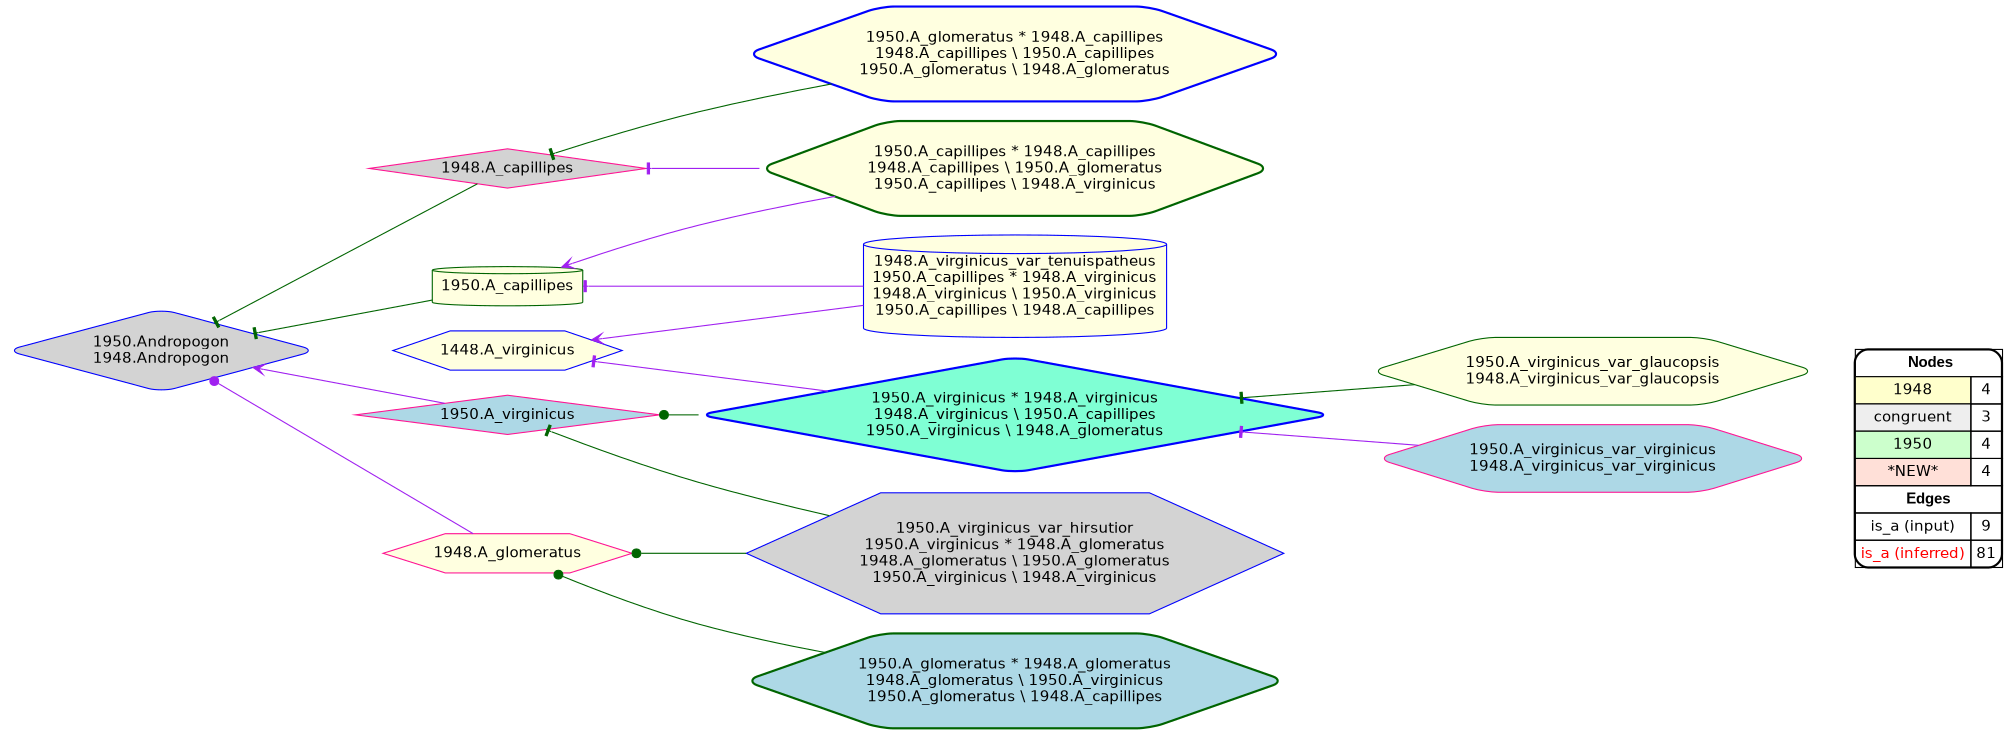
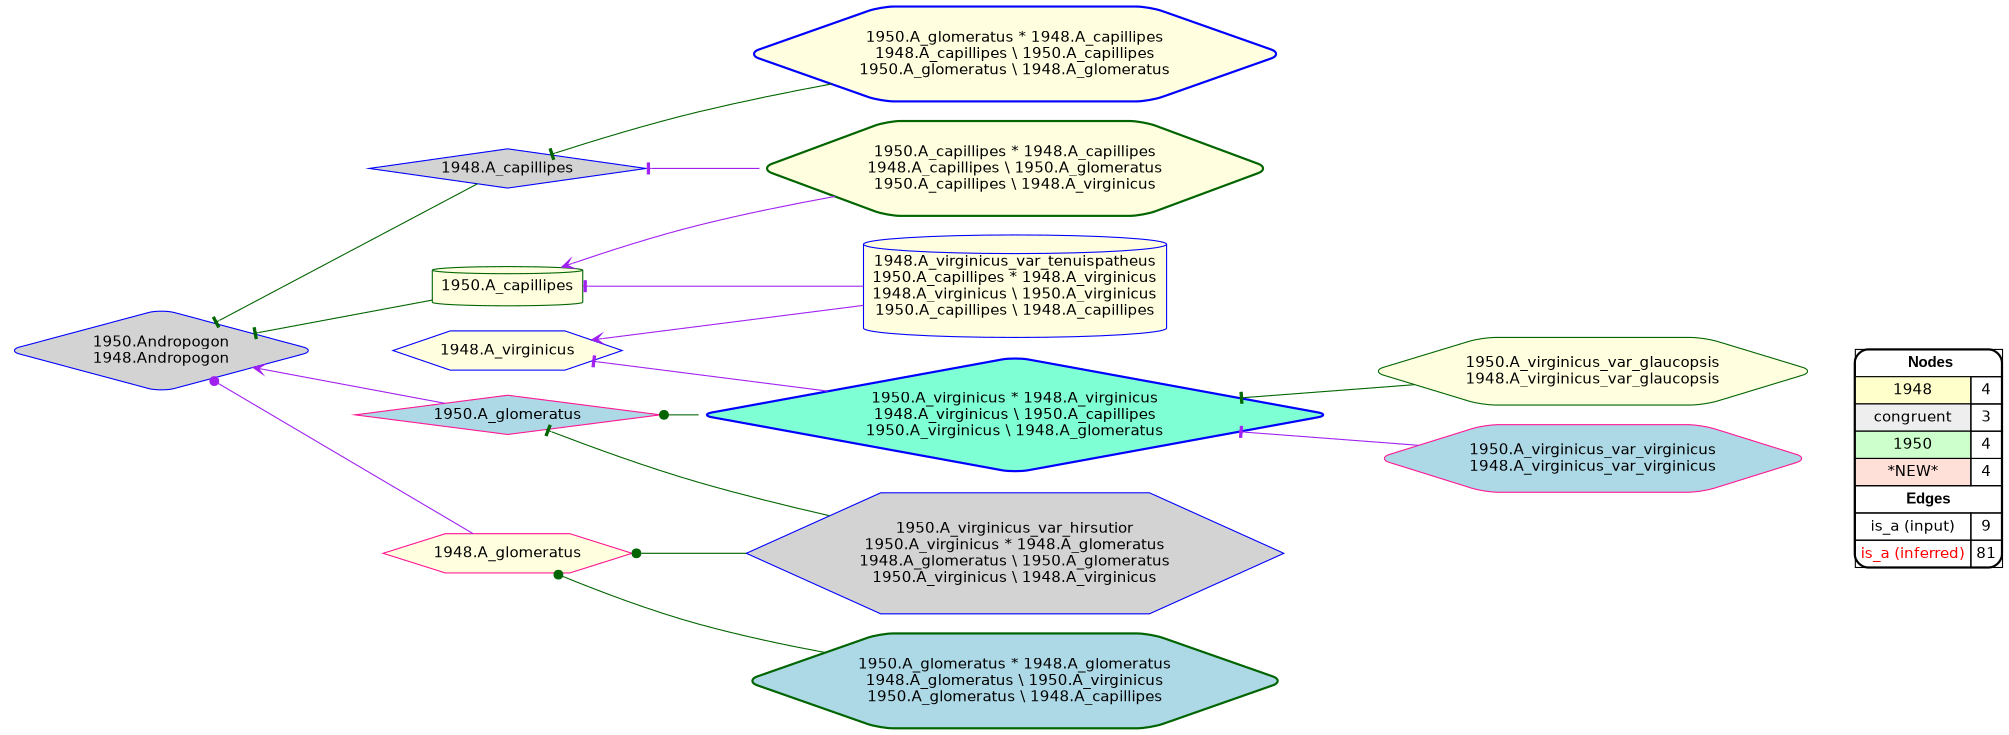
  digraph {
    rankdir=RL
    node [fillcolor=lightyellow fontname=helvetica shape=hexagon style=filled color=blue]
    edge [arrowhead=tee color=purple constraint=true penwidth=1 style=solid]
    n1 [fillcolor=white label=<   <TABLE BORDER="0" CELLBORDER="1" CELLSPACING="0" CELLPADDING="4">  <TR> <TD COLSPAN="2"><font face="Arial Black"> Nodes</font></TD> </TR>  <TR>   <TD bgcolor="#FFFFCC" fontname="helvetica">1948</TD>   <TD>4</TD>   </TR>  <TR>   <TD bgcolor="#EEEEEE" fontname="helvetica">congruent</TD>   <TD>3</TD>   </TR>  <TR>   <TD bgcolor="#CCFFCC" fontname="helvetica">1950</TD>   <TD>4</TD>   </TR>  <TR>   <TD bgcolor="#FFE0D8" fontname="helvetica">*NEW*</TD>   <TD>4</TD>   </TR>  <TR> <TD COLSPAN="2"><font face = "Arial Black"> Edges </font></TD> </TR>  <TR>   <TD><font color ="#000000">is_a (input)</font></TD><TD>9</TD> </TR> <TR>   <TD><font color ="#FF0000">is_a (inferred)</font></TD><TD>81</TD> </TR> </TABLE>   > margin=0 shape=box style="filled,rounded,bold" color=""]
    "1950.Andropogon\n1948.Andropogon" [fillcolor=lightgrey shape=diamond style="filled,rounded"]
    "1948.A_virginicus_var_tenuispatheus\n1950.A_capillipes * 1948.A_virginicus\n1948.A_virginicus \\ 1950.A_virginicus\n1950.A_capillipes \\ 1948.A_capillipes" [shape=cylinder]
-   "1948.A_virginicus" [label="1448.A_virginicus"]
+   "1948.A_virginicus"
    "1950.A_capillipes" [color=darkgreen shape=cylinder]
-   "1948.A_capillipes" [color=deeppink fillcolor=lightgrey shape=diamond]
+   "1948.A_capillipes" [fillcolor=lightgrey shape=diamond]
    "1948.A_glomeratus" [color=deeppink]
    "1950.A_virginicus_var_glaucopsis\n1948.A_virginicus_var_glaucopsis" [color=darkgreen style="filled,rounded"]
    "1950.A_virginicus * 1948.A_virginicus\n1948.A_virginicus \\ 1950.A_capillipes\n1950.A_virginicus \\ 1948.A_glomeratus" [fillcolor=aquamarine shape=diamond style="filled,rounded,bold"]
-   "1950.A_virginicus" [color=deeppink fillcolor=lightblue shape=diamond]
+   "1950.A_virginicus" [color=deeppink fillcolor=lightblue shape=diamond label="1950.A_glomeratus"]
    "1950.A_virginicus_var_virginicus\n1948.A_virginicus_var_virginicus" [color=deeppink fillcolor=lightblue style="filled,rounded"]
    "1950.A_virginicus_var_hirsutior\n1950.A_virginicus * 1948.A_glomeratus\n1948.A_glomeratus \\ 1950.A_glomeratus\n1950.A_virginicus \\ 1948.A_virginicus" [fillcolor=lightgrey]
    "1950.A_glomeratus * 1948.A_glomeratus\n1948.A_glomeratus \\ 1950.A_virginicus\n1950.A_glomeratus \\ 1948.A_capillipes" [color=darkgreen fillcolor=lightblue style="filled,rounded,bold"]
    "1950.A_glomeratus * 1948.A_capillipes\n1948.A_capillipes \\ 1950.A_capillipes\n1950.A_glomeratus \\ 1948.A_glomeratus" [style="filled,rounded,bold"]
    "1950.A_capillipes * 1948.A_capillipes\n1948.A_capillipes \\ 1950.A_glomeratus\n1950.A_capillipes \\ 1948.A_virginicus" [color=darkgreen style="filled,rounded,bold"]
    subgraph sub_1 {
      rank=source
      n1
    }
    "1948.A_virginicus_var_tenuispatheus\n1950.A_capillipes * 1948.A_virginicus\n1948.A_virginicus \\ 1950.A_virginicus\n1950.A_capillipes \\ 1948.A_capillipes" -> "1948.A_virginicus" [arrowhead=vee]
    "1948.A_virginicus_var_tenuispatheus\n1950.A_capillipes * 1948.A_virginicus\n1948.A_virginicus \\ 1950.A_virginicus\n1950.A_capillipes \\ 1948.A_capillipes" -> "1950.A_capillipes"
    "1950.A_capillipes" -> "1950.Andropogon\n1948.Andropogon" [color=darkgreen]
    "1948.A_capillipes" -> "1950.Andropogon\n1948.Andropogon" [color=darkgreen]
    "1948.A_glomeratus" -> "1950.Andropogon\n1948.Andropogon" [arrowhead=dot]
    "1950.A_virginicus_var_glaucopsis\n1948.A_virginicus_var_glaucopsis" -> "1950.A_virginicus * 1948.A_virginicus\n1948.A_virginicus \\ 1950.A_capillipes\n1950.A_virginicus \\ 1948.A_glomeratus" [color=darkgreen]
    "1950.A_virginicus * 1948.A_virginicus\n1948.A_virginicus \\ 1950.A_capillipes\n1950.A_virginicus \\ 1948.A_glomeratus" -> "1948.A_virginicus"
    "1950.A_virginicus * 1948.A_virginicus\n1948.A_virginicus \\ 1950.A_capillipes\n1950.A_virginicus \\ 1948.A_glomeratus" -> "1950.A_virginicus" [arrowhead=dot color=darkgreen]
    "1950.A_virginicus" -> "1950.Andropogon\n1948.Andropogon" [arrowhead=vee]
    "1950.A_virginicus_var_virginicus\n1948.A_virginicus_var_virginicus" -> "1950.A_virginicus * 1948.A_virginicus\n1948.A_virginicus \\ 1950.A_capillipes\n1950.A_virginicus \\ 1948.A_glomeratus"
    "1950.A_virginicus_var_hirsutior\n1950.A_virginicus * 1948.A_glomeratus\n1948.A_glomeratus \\ 1950.A_glomeratus\n1950.A_virginicus \\ 1948.A_virginicus" -> "1948.A_glomeratus" [arrowhead=dot color=darkgreen]
    "1950.A_virginicus_var_hirsutior\n1950.A_virginicus * 1948.A_glomeratus\n1948.A_glomeratus \\ 1950.A_glomeratus\n1950.A_virginicus \\ 1948.A_virginicus" -> "1950.A_virginicus" [color=darkgreen]
    "1950.A_glomeratus * 1948.A_glomeratus\n1948.A_glomeratus \\ 1950.A_virginicus\n1950.A_glomeratus \\ 1948.A_capillipes" -> "1948.A_glomeratus" [arrowhead=dot color=darkgreen]
    "1950.A_glomeratus * 1948.A_capillipes\n1948.A_capillipes \\ 1950.A_capillipes\n1950.A_glomeratus \\ 1948.A_glomeratus" -> "1948.A_capillipes" [color=darkgreen]
    "1950.A_capillipes * 1948.A_capillipes\n1948.A_capillipes \\ 1950.A_glomeratus\n1950.A_capillipes \\ 1948.A_virginicus" -> "1950.A_capillipes" [arrowhead=vee]
    "1950.A_capillipes * 1948.A_capillipes\n1948.A_capillipes \\ 1950.A_glomeratus\n1950.A_capillipes \\ 1948.A_virginicus" -> "1948.A_capillipes"
  }
